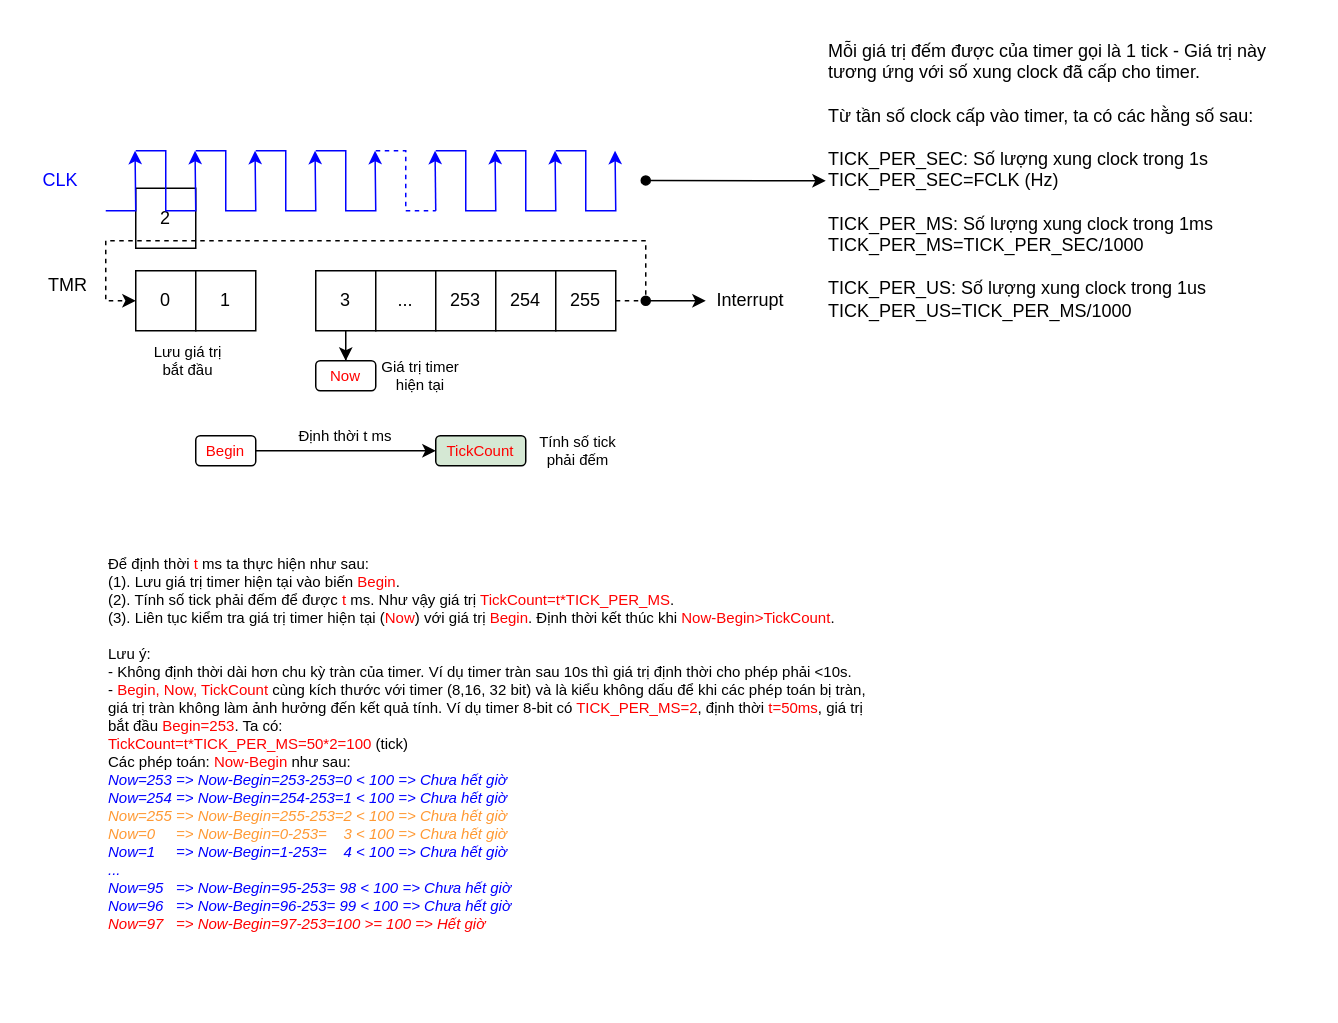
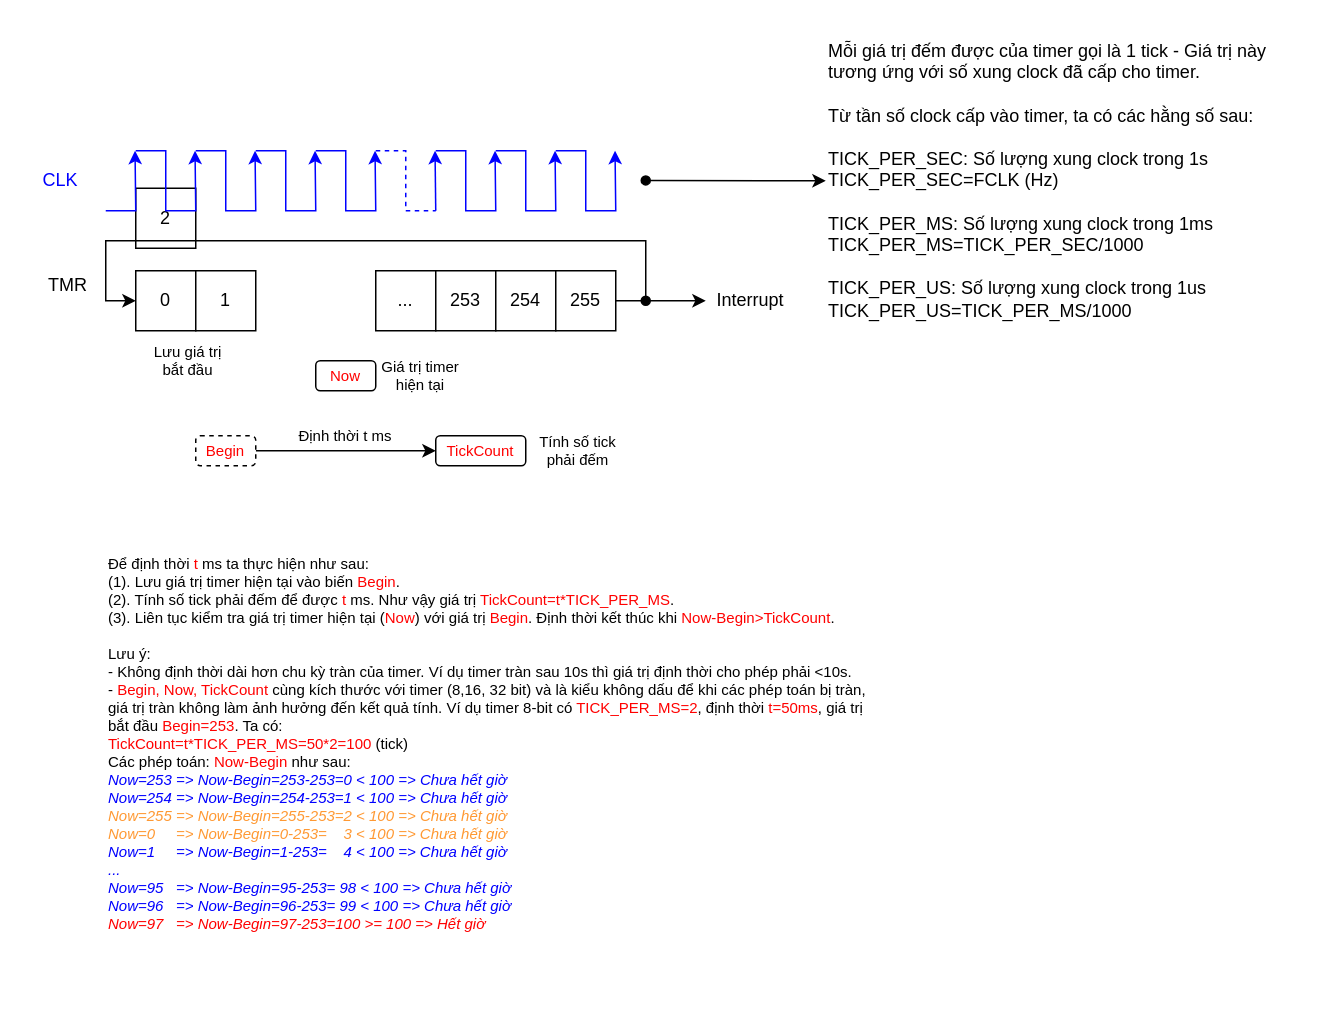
  <mxCell id="0" />
  <mxCell id="1" parent="0" />
  <mxCell id="2" value="0" style="rounded=0;whiteSpace=wrap;html=1;" vertex="1" parent="1"><mxGeometry x="90" y="180" width="40" height="40" as="geometry" /></mxCell>
  <mxCell id="3" value="1" style="rounded=0;whiteSpace=wrap;html=1;" vertex="1" parent="1"><mxGeometry x="130" y="180" width="40" height="40" as="geometry" /></mxCell>
  <mxCell id="4" value="2" style="rounded=0;whiteSpace=wrap;html=1;" vertex="1" parent="1"><mxGeometry x="90" y="125" width="40" height="40" as="geometry" /></mxCell>
- <mxCell id="5" style="edgeStyle=orthogonalEdgeStyle;rounded=0;orthogonalLoop=1;jettySize=auto;html=1;entryX=0.5;entryY=0;entryDx=0;entryDy=0;" edge="1" parent="1" source="6" target="35"><mxGeometry relative="1" as="geometry" /></mxCell>
- <mxCell id="6" value="3" style="rounded=0;whiteSpace=wrap;html=1;" vertex="1" parent="1"><mxGeometry x="210" y="180" width="40" height="40" as="geometry" /></mxCell>
  <mxCell id="7" value="..." style="rounded=0;whiteSpace=wrap;html=1;" vertex="1" parent="1"><mxGeometry x="250" y="180" width="40" height="40" as="geometry" /></mxCell>
  <mxCell id="8" value="253" style="rounded=0;whiteSpace=wrap;html=1;" vertex="1" parent="1"><mxGeometry x="290" y="180" width="40" height="40" as="geometry" /></mxCell>
  <mxCell id="9" value="254" style="rounded=0;whiteSpace=wrap;html=1;" vertex="1" parent="1"><mxGeometry x="330" y="180" width="40" height="40" as="geometry" /></mxCell>
- <mxCell id="10" style="edgeStyle=orthogonalEdgeStyle;rounded=0;orthogonalLoop=1;jettySize=auto;html=1;entryX=0;entryY=0.5;entryDx=0;entryDy=0;exitX=1;exitY=0.5;exitDx=0;exitDy=0;dashed=1;" edge="1" parent="1" source="11" target="2"><mxGeometry relative="1" as="geometry"><Array as="points"><mxPoint x="430" y="200" /><mxPoint x="430" y="160" /><mxPoint x="70" y="160" /><mxPoint x="70" y="200" /></Array></mxGeometry></mxCell>
+ <mxCell id="10" style="edgeStyle=orthogonalEdgeStyle;rounded=0;orthogonalLoop=1;jettySize=auto;html=1;entryX=0;entryY=0.5;entryDx=0;entryDy=0;exitX=1;exitY=0.5;exitDx=0;exitDy=0;" edge="1" parent="1" source="11" target="2"><mxGeometry relative="1" as="geometry"><Array as="points"><mxPoint x="430" y="200" /><mxPoint x="430" y="160" /><mxPoint x="70" y="160" /><mxPoint x="70" y="200" /></Array></mxGeometry></mxCell>
  <mxCell id="11" value="255" style="rounded=0;whiteSpace=wrap;html=1;" vertex="1" parent="1"><mxGeometry x="370" y="180" width="40" height="40" as="geometry" /></mxCell>
  <mxCell id="12" value="TMR" style="text;html=1;strokeColor=none;fillColor=none;align=center;verticalAlign=middle;whiteSpace=wrap;rounded=0;" vertex="1" parent="1"><mxGeometry x="25" y="170" width="40" height="40" as="geometry" /></mxCell>
  <mxCell id="13" value="CLK" style="text;html=1;strokeColor=none;fillColor=none;align=center;verticalAlign=middle;whiteSpace=wrap;rounded=0;fontColor=#0000FF;" vertex="1" parent="1"><mxGeometry y="100" width="40" height="40" as="geometry" x="20" /></mxCell>
  <mxCell id="14" value="" style="endArrow=classic;html=1;rounded=0;fontColor=#0000FF;strokeColor=#0000FF;" edge="1" parent="1"><mxGeometry width="50" height="50" relative="1" as="geometry"><mxPoint x="130" y="100" as="sourcePoint" /><mxPoint x="169.52" y="100" as="targetPoint" /><Array as="points"><mxPoint x="150" y="100" /><mxPoint x="150" y="140" /><mxPoint x="170" y="140" /></Array></mxGeometry></mxCell>
  <mxCell id="15" value="" style="endArrow=classic;html=1;rounded=0;fontColor=#0000FF;strokeColor=#0000FF;" edge="1" parent="1"><mxGeometry width="50" height="50" relative="1" as="geometry"><mxPoint x="170" y="100" as="sourcePoint" /><mxPoint x="209.52" y="100" as="targetPoint" /><Array as="points"><mxPoint x="190" y="100" /><mxPoint x="190" y="140" /><mxPoint x="210" y="140" /></Array></mxGeometry></mxCell>
  <mxCell id="16" value="" style="endArrow=classic;html=1;rounded=0;fontColor=#0000FF;strokeColor=#0000FF;" edge="1" parent="1"><mxGeometry width="50" height="50" relative="1" as="geometry"><mxPoint x="210" y="100" as="sourcePoint" /><mxPoint x="249.52" y="100" as="targetPoint" /><Array as="points"><mxPoint x="230" y="100" /><mxPoint x="230" y="140" /><mxPoint x="250" y="140" /></Array></mxGeometry></mxCell>
  <mxCell id="17" value="" style="endArrow=classic;html=1;rounded=0;fontColor=#0000FF;strokeColor=#0000FF;" edge="1" parent="1"><mxGeometry width="50" height="50" relative="1" as="geometry"><mxPoint x="290" y="140" as="sourcePoint" /><mxPoint x="289.52" y="100" as="targetPoint" /><Array as="points"><mxPoint x="290" y="140" /></Array></mxGeometry></mxCell>
  <mxCell id="18" value="" style="endArrow=classic;html=1;rounded=0;fontColor=#0000FF;strokeColor=#0000FF;" edge="1" parent="1"><mxGeometry width="50" height="50" relative="1" as="geometry"><mxPoint x="290" y="100" as="sourcePoint" /><mxPoint x="329.52" y="100" as="targetPoint" /><Array as="points"><mxPoint x="310" y="100" /><mxPoint x="310" y="140" /><mxPoint x="330" y="140" /></Array></mxGeometry></mxCell>
  <mxCell id="19" value="" style="endArrow=classic;html=1;rounded=0;fontColor=#0000FF;strokeColor=#0000FF;" edge="1" parent="1"><mxGeometry width="50" height="50" relative="1" as="geometry"><mxPoint x="330" y="100" as="sourcePoint" /><mxPoint x="369.52" y="100" as="targetPoint" /><Array as="points"><mxPoint x="350" y="100" /><mxPoint x="350" y="140" /><mxPoint x="370" y="140" /></Array></mxGeometry></mxCell>
  <mxCell id="20" value="" style="endArrow=classic;html=1;rounded=0;fontColor=#0000FF;strokeColor=#0000FF;" edge="1" parent="1"><mxGeometry width="50" height="50" relative="1" as="geometry"><mxPoint x="370" y="100" as="sourcePoint" /><mxPoint x="409.52" y="100" as="targetPoint" /><Array as="points"><mxPoint x="390" y="100" /><mxPoint x="390" y="140" /><mxPoint x="410" y="140" /></Array></mxGeometry></mxCell>
  <mxCell id="21" value="" style="endArrow=classic;html=1;rounded=0;fontColor=#0000FF;strokeColor=#0000FF;" edge="1" parent="1"><mxGeometry width="50" height="50" relative="1" as="geometry"><mxPoint x="90" y="100" as="sourcePoint" /><mxPoint x="129.52" y="100" as="targetPoint" /><Array as="points"><mxPoint x="110" y="100" /><mxPoint x="110" y="140" /><mxPoint x="130" y="140" /></Array></mxGeometry></mxCell>
  <mxCell id="22" value="" style="endArrow=classic;html=1;rounded=0;fontColor=#0000FF;strokeColor=#0000FF;" edge="1" parent="1"><mxGeometry width="50" height="50" relative="1" as="geometry"><mxPoint x="70" y="140" as="sourcePoint" /><mxPoint x="89.52" y="100" as="targetPoint" /><Array as="points"><mxPoint x="70" y="140" /><mxPoint x="90" y="140" /></Array></mxGeometry></mxCell>
  <mxCell id="23" value="" style="endArrow=none;html=1;rounded=0;dashed=1;fontColor=#0000FF;strokeColor=#0000FF;" edge="1" parent="1"><mxGeometry width="50" height="50" relative="1" as="geometry"><mxPoint x="250" y="100" as="sourcePoint" /><mxPoint x="290" y="140" as="targetPoint" /><Array as="points"><mxPoint x="270" y="100" /><mxPoint x="270" y="140" /></Array></mxGeometry></mxCell>
  <mxCell id="24" value="" style="endArrow=classic;html=1;rounded=0;startArrow=oval;startFill=1;" edge="1" parent="1"><mxGeometry width="50" height="50" relative="1" as="geometry"><mxPoint x="430" y="200" as="sourcePoint" /><mxPoint x="470" y="200" as="targetPoint" /></mxGeometry></mxCell>
  <mxCell id="25" value="Interrupt" style="text;html=1;strokeColor=none;fillColor=none;align=center;verticalAlign=middle;whiteSpace=wrap;rounded=0;" vertex="1" parent="1"><mxGeometry x="470" y="185" width="60" height="30" as="geometry" /></mxCell>
  <mxCell id="26" style="edgeStyle=orthogonalEdgeStyle;rounded=0;orthogonalLoop=1;jettySize=auto;html=1;entryX=0;entryY=0.5;entryDx=0;entryDy=0;" edge="1" parent="1" source="27" target="28"><mxGeometry relative="1" as="geometry" /></mxCell>
- <mxCell id="27" value="Begin" style="rounded=1;whiteSpace=wrap;html=1;fontSize=10;fontColor=#FF0000;" vertex="1" parent="1"><mxGeometry x="130" y="290" width="40" height="20" as="geometry" /></mxCell>
- <mxCell id="28" value="TickCount" style="rounded=1;whiteSpace=wrap;html=1;fontSize=10;fontColor=#FF0000;fillColor=#d5e8d4;" vertex="1" parent="1"><mxGeometry x="290" y="290" width="60" height="20" as="geometry" /></mxCell>
+ <mxCell id="27" value="Begin" style="rounded=1;whiteSpace=wrap;html=1;fontSize=10;fontColor=#FF0000;dashed=1;" vertex="1" parent="1"><mxGeometry x="130" y="290" width="40" height="20" as="geometry" /></mxCell>
+ <mxCell id="28" value="TickCount" style="rounded=1;whiteSpace=wrap;html=1;fontSize=10;fontColor=#FF0000;" vertex="1" parent="1"><mxGeometry x="290" y="290" width="60" height="20" as="geometry" /></mxCell>
  <mxCell id="29" value="Mỗi giá trị đếm được của timer gọi là 1 tick - Giá trị này tương ứng với số xung clock đã cấp cho timer.&lt;br&gt;&lt;br&gt;Từ tần số clock cấp vào timer, ta có các hằng số sau:&lt;br&gt;&lt;br&gt;TICK_PER_SEC: Số lượng xung clock trong 1s&lt;br&gt;TICK_PER_SEC=FCLK (Hz)&lt;br&gt;&lt;br&gt;TICK_PER_MS: Số lượng xung clock trong 1ms&lt;br&gt;TICK_PER_MS=TICK_PER_SEC/1000&lt;br&gt;&lt;br&gt;TICK_PER_US: Số lượng xung clock trong 1us&lt;br&gt;TICK_PER_US=TICK_PER_MS/1000" style="text;html=1;strokeColor=none;fillColor=none;align=left;verticalAlign=middle;whiteSpace=wrap;rounded=0;" vertex="1" parent="1"><mxGeometry x="550" y="20" width="320" height="200" as="geometry" /></mxCell>
  <mxCell id="30" value="" style="endArrow=classic;html=1;rounded=0;startArrow=oval;startFill=1;entryX=0;entryY=0.5;entryDx=0;entryDy=0;" edge="1" parent="1" target="29"><mxGeometry width="50" height="50" relative="1" as="geometry"><mxPoint x="430" y="119.77" as="sourcePoint" /><mxPoint x="470" y="119.77" as="targetPoint" /></mxGeometry></mxCell>
  <mxCell id="31" value="Lưu giá trị bắt đầu" style="text;html=1;strokeColor=none;fillColor=none;align=center;verticalAlign=middle;whiteSpace=wrap;rounded=0;fontSize=10;" vertex="1" parent="1"><mxGeometry x="100" y="220" width="50" height="40" as="geometry" /></mxCell>
  <mxCell id="32" value="Tính số tick phải đếm" style="text;html=1;strokeColor=none;fillColor=none;align=center;verticalAlign=middle;whiteSpace=wrap;rounded=0;fontSize=10;" vertex="1" parent="1"><mxGeometry x="350" y="280" width="70" height="40" as="geometry" /></mxCell>
  <mxCell id="33" value="Định thời t ms" style="text;html=1;strokeColor=none;fillColor=none;align=center;verticalAlign=middle;whiteSpace=wrap;rounded=0;fontSize=10;" vertex="1" parent="1"><mxGeometry x="195" y="280" width="70" height="20" as="geometry" /></mxCell>
  <mxCell id="34" value="Để định thời &lt;font color=&quot;#ff0000&quot;&gt;t&lt;/font&gt; ms ta thực hiện như sau:&lt;br&gt;(1). Lưu giá trị timer hiện tại vào biến &lt;font color=&quot;#ff0000&quot;&gt;Begin&lt;/font&gt;.&lt;br&gt;(2). Tính số tick phải đếm để được &lt;font color=&quot;#ff0000&quot;&gt;t&lt;/font&gt; ms. Như vậy giá trị &lt;font color=&quot;#ff0000&quot;&gt;TickCount=t*TICK_PER_MS&lt;/font&gt;.&lt;br&gt;(3). Liên tục kiểm tra giá trị timer hiện tại (&lt;font color=&quot;#ff0000&quot;&gt;Now&lt;/font&gt;) với giá trị &lt;font color=&quot;#ff0000&quot;&gt;Begin&lt;/font&gt;. Định thời kết thúc khi &lt;font color=&quot;#ff0000&quot;&gt;Now-Begin&amp;gt;TickCount&lt;/font&gt;.&lt;br&gt;&lt;br&gt;Lưu ý:&lt;br&gt;- Không định thời dài hơn chu kỳ tràn của timer. Ví dụ timer tràn sau 10s thì giá trị định thời cho phép phải &amp;lt;10s.&lt;br&gt;- &lt;font color=&quot;#ff0000&quot;&gt;Begin, Now, TickCount&lt;/font&gt; cùng kích thước với timer (8,16, 32 bit) và là kiểu không dấu để khi các phép toán bị tràn, giá trị tràn không làm ảnh hưởng đến kết quả tính. Ví dụ timer 8-bit có &lt;font color=&quot;#ff0000&quot;&gt;TICK_PER_MS=2&lt;/font&gt;, định thời &lt;font color=&quot;#ff0000&quot;&gt;t=50ms&lt;/font&gt;, giá trị bắt đầu &lt;font color=&quot;#ff0000&quot;&gt;Begin=253&lt;/font&gt;. Ta có:&lt;br&gt;&lt;font color=&quot;#ff0000&quot;&gt;TickCount=t*TICK_PER_MS=50*2=100&lt;/font&gt; (tick)&lt;br&gt;Các phép toán: &lt;font color=&quot;#ff0000&quot;&gt;Now-Begin&lt;/font&gt; như sau:&lt;br&gt;&lt;div&gt;&lt;i&gt;&lt;font color=&quot;#0000ff&quot;&gt;Now=253 =&amp;gt; Now-Begin=253-253=0 &amp;lt; 100 =&amp;gt; Chưa hết giờ&amp;nbsp;&lt;/font&gt;&lt;/i&gt;&lt;/div&gt;&lt;div&gt;&lt;i&gt;&lt;font color=&quot;#0000ff&quot;&gt;Now=254 =&amp;gt; Now-Begin=254-253=1 &amp;lt; 100 =&amp;gt; Chưa hết giờ&lt;/font&gt;&lt;/i&gt;&lt;/div&gt;&lt;div&gt;&lt;i&gt;&lt;font color=&quot;#ff9933&quot;&gt;Now=255 =&amp;gt; Now-Begin=255-253=2 &amp;lt; 100 =&amp;gt; Chưa hết giờ&lt;/font&gt;&lt;/i&gt;&lt;/div&gt;&lt;div&gt;&lt;i&gt;&lt;font color=&quot;#ff9933&quot;&gt;Now=0&amp;nbsp; &amp;nbsp; &amp;nbsp;=&amp;gt; Now-Begin=0-253=&amp;nbsp; &amp;nbsp; 3 &amp;lt; 100 =&amp;gt; Chưa hết giờ&lt;/font&gt;&lt;/i&gt;&lt;/div&gt;&lt;div&gt;&lt;i&gt;&lt;font color=&quot;#0000ff&quot;&gt;Now=1&amp;nbsp; &amp;nbsp; &amp;nbsp;=&amp;gt; Now-Begin=1-253=&amp;nbsp; &amp;nbsp; 4 &amp;lt; 100 =&amp;gt; Chưa hết giờ&lt;/font&gt;&lt;/i&gt;&lt;/div&gt;&lt;div&gt;&lt;i&gt;&lt;font color=&quot;#0000ff&quot;&gt;...&lt;/font&gt;&lt;/i&gt;&lt;/div&gt;&lt;div&gt;&lt;div&gt;&lt;i&gt;&lt;font color=&quot;#0000ff&quot;&gt;Now=95&amp;nbsp; &amp;nbsp;=&amp;gt; Now-Begin=95-253= 98 &amp;lt; 100 =&amp;gt; Chưa hết giờ&lt;/font&gt;&lt;/i&gt;&lt;/div&gt;&lt;div&gt;&lt;i&gt;&lt;font color=&quot;#0000ff&quot;&gt;Now=96&amp;nbsp; &amp;nbsp;=&amp;gt; Now-Begin=96-253= 99 &amp;lt; 100 =&amp;gt; Chưa hết giờ&lt;/font&gt;&lt;/i&gt;&lt;/div&gt;&lt;div&gt;&lt;i&gt;&lt;font color=&quot;#ff0000&quot;&gt;Now=97&amp;nbsp; &amp;nbsp;=&amp;gt; Now-Begin=97-253=100 &amp;gt;= 100 =&amp;gt; Hết giờ&lt;/font&gt;&lt;/i&gt;&lt;/div&gt;&lt;/div&gt;" style="text;html=1;strokeColor=none;fillColor=none;align=left;verticalAlign=middle;whiteSpace=wrap;rounded=0;fontSize=10;" vertex="1" parent="1"><mxGeometry x="70" y="330" width="510" height="330" as="geometry" /></mxCell>
  <mxCell id="35" value="Now" style="rounded=1;whiteSpace=wrap;html=1;fontSize=10;fontColor=#FF0000;" vertex="1" parent="1"><mxGeometry x="210" y="240" width="40" height="20" as="geometry" /></mxCell>
  <mxCell id="36" value="Giá trị timer hiện tại" style="text;html=1;strokeColor=none;fillColor=none;align=center;verticalAlign=middle;whiteSpace=wrap;rounded=0;fontSize=10;" vertex="1" parent="1"><mxGeometry x="250" y="230" width="60" height="40" as="geometry" /></mxCell>
